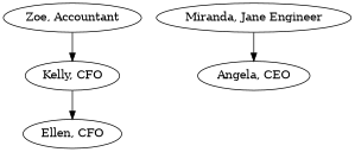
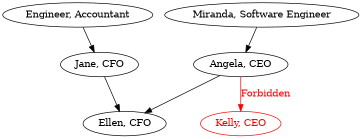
  digraph {
    n1 [label="Ellen, CFO"]
-   n3 [label="Kelly, CFO"]
+   n2 [color=red fontcolor=red label="Kelly, CEO"]
+   n3 [label="Jane, CFO"]
    n4 [label="Angela, CEO"]
-   n5 [label="Miranda, Jane Engineer"]
-   n6 [label="Zoe, Accountant"]
+   n5 [label="Miranda, Software Engineer"]
+   n6 [label="Engineer, Accountant"]
    n3 -> n1
+   n4 -> n1
+   n4 -> n2 [color=red fontcolor=red label=Forbidden]
    n5 -> n4
    n6 -> n3
  }
